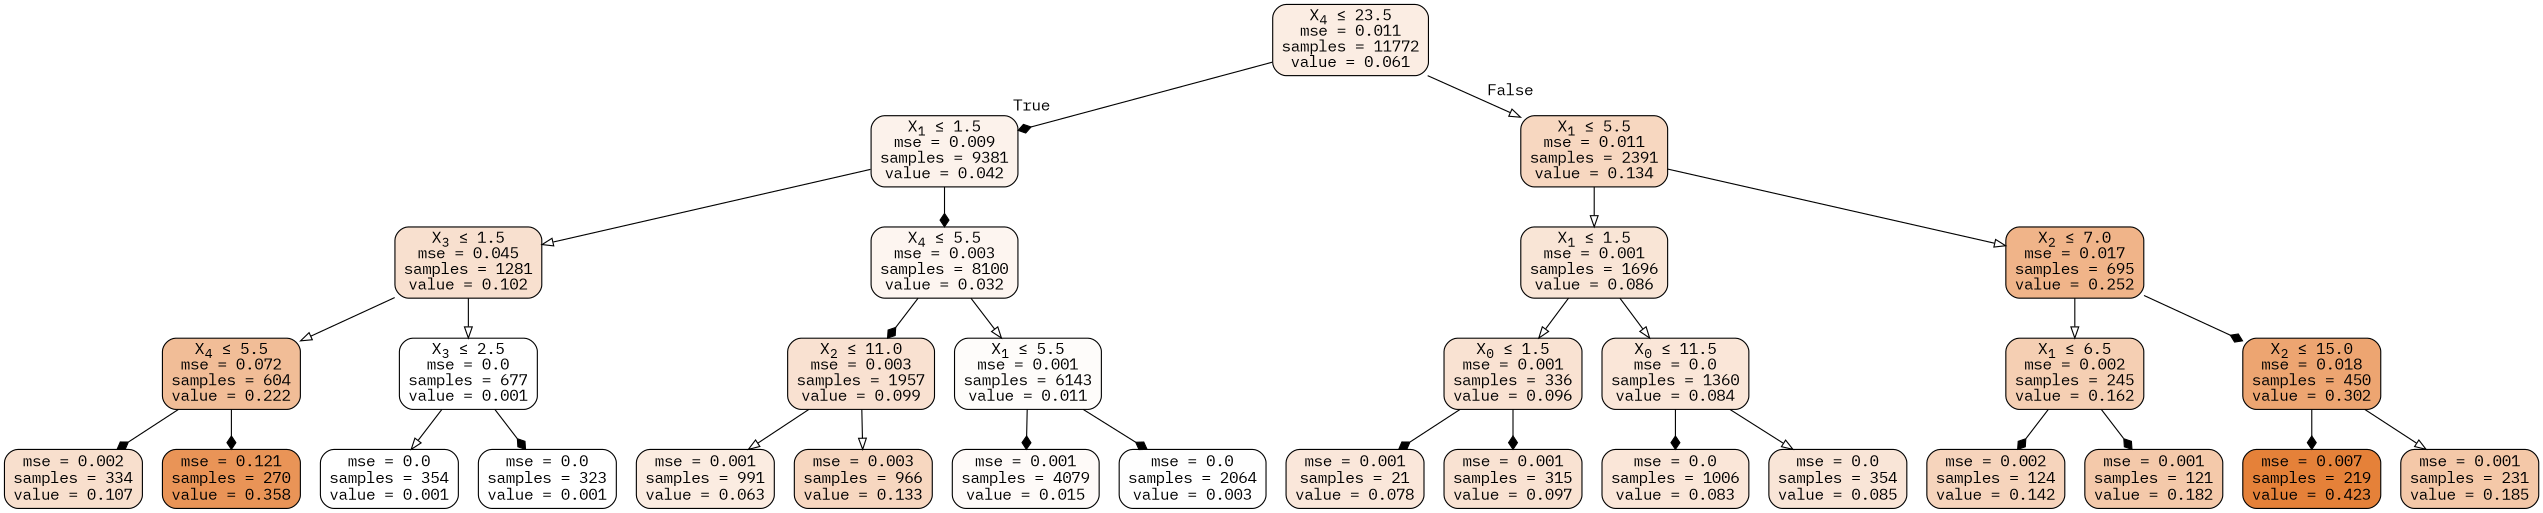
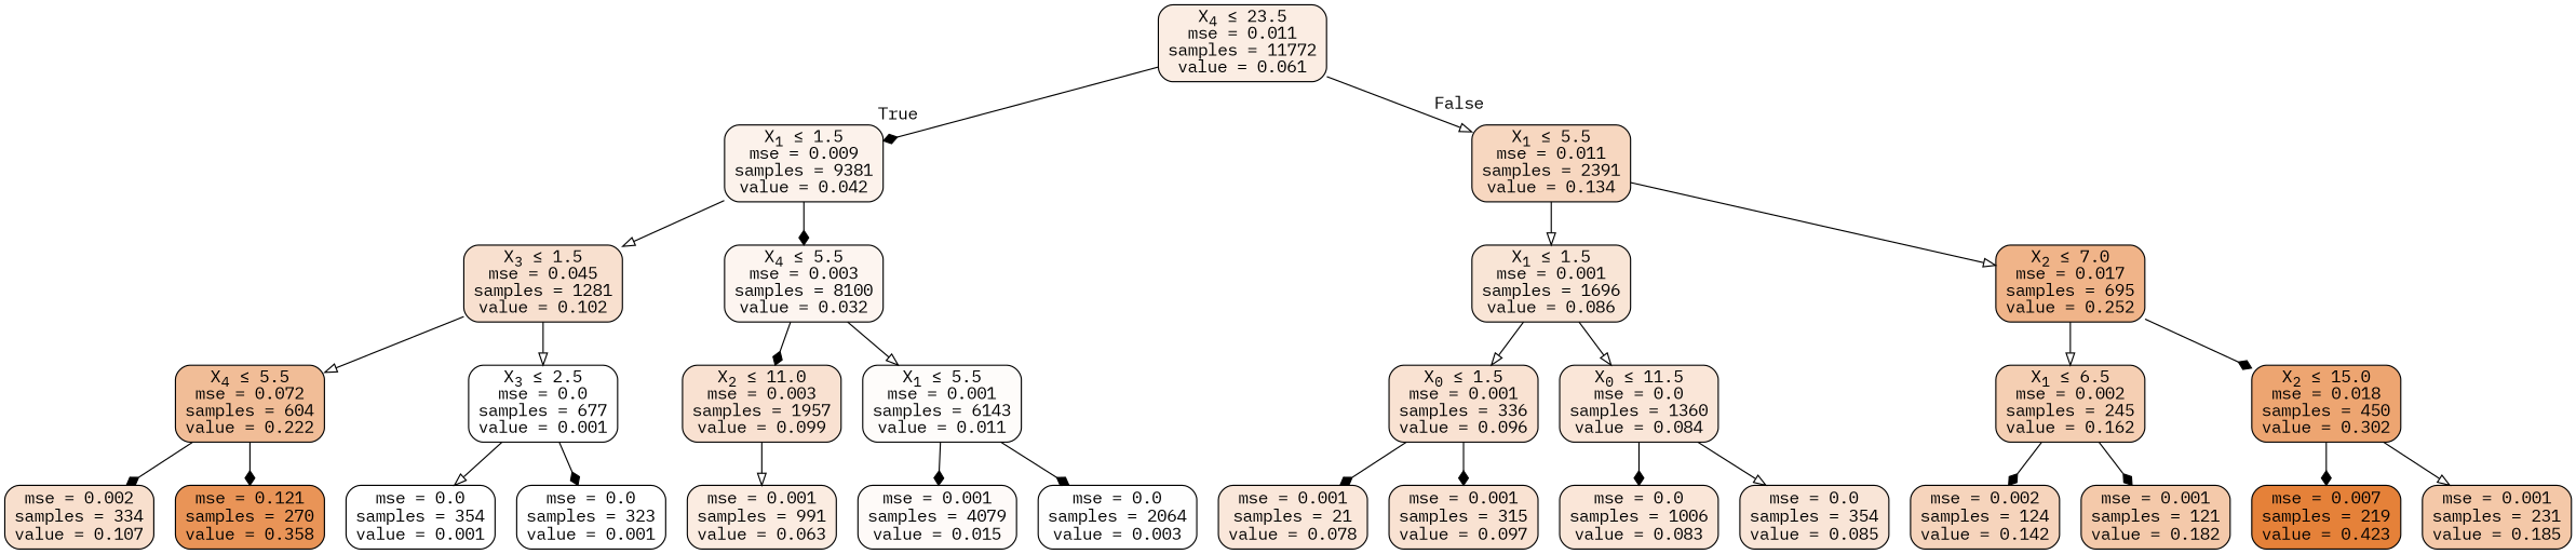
  digraph {
    fontname="IBM Plex Mono"
    node [color=black fillcolor="#e5813900" fontname="IBM Plex Mono" shape=box style="filled, rounded"]
    edge [fontname="IBM Plex Mono" arrowhead=diamond]
    n1 [fillcolor="#e5813924" label=<X<SUB>4</SUB> &le; 23.5<br/>mse = 0.011<br/>samples = 11772<br/>value = 0.061>]
    n2 [fillcolor="#e5813919" label=<X<SUB>1</SUB> &le; 1.5<br/>mse = 0.009<br/>samples = 9381<br/>value = 0.042>]
    n3 [fillcolor="#e5813951" label=<X<SUB>1</SUB> &le; 5.5<br/>mse = 0.011<br/>samples = 2391<br/>value = 0.134>]
    n4 [fillcolor="#e581393d" label=<X<SUB>3</SUB> &le; 1.5<br/>mse = 0.045<br/>samples = 1281<br/>value = 0.102>]
    n5 [fillcolor="#e5813913" label=<X<SUB>4</SUB> &le; 5.5<br/>mse = 0.003<br/>samples = 8100<br/>value = 0.032>]
    n6 [fillcolor="#e5813985" label=<X<SUB>4</SUB> &le; 5.5<br/>mse = 0.072<br/>samples = 604<br/>value = 0.222>]
    n7 [label=<X<SUB>3</SUB> &le; 2.5<br/>mse = 0.0<br/>samples = 677<br/>value = 0.001>]
    n8 [fillcolor="#e5813940" label=<mse = 0.002<br/>samples = 334<br/>value = 0.107>]
    n9 [fillcolor="#e58139d8" label=<mse = 0.121<br/>samples = 270<br/>value = 0.358>]
    n10 [label=<mse = 0.0<br/>samples = 354<br/>value = 0.001>]
    n11 [label=<mse = 0.0<br/>samples = 323<br/>value = 0.001>]
    n12 [fillcolor="#e581393b" label=<X<SUB>2</SUB> &le; 11.0<br/>mse = 0.003<br/>samples = 1957<br/>value = 0.099>]
    n13 [fillcolor="#e5813906" label=<X<SUB>1</SUB> &le; 5.5<br/>mse = 0.001<br/>samples = 6143<br/>value = 0.011>]
    n14 [fillcolor="#e5813926" label=<mse = 0.001<br/>samples = 991<br/>value = 0.063>]
-   n15 [fillcolor="#e5813950" label=<mse = 0.003<br/>samples = 966<br/>value = 0.133>]
    n16 [fillcolor="#e5813909" label=<mse = 0.001<br/>samples = 4079<br/>value = 0.015>]
    n17 [fillcolor="#e5813901" label=<mse = 0.0<br/>samples = 2064<br/>value = 0.003>]
    n18 [fillcolor="#e5813934" label=<X<SUB>1</SUB> &le; 1.5<br/>mse = 0.001<br/>samples = 1696<br/>value = 0.086>]
    n19 [fillcolor="#e5813997" label=<X<SUB>2</SUB> &le; 7.0<br/>mse = 0.017<br/>samples = 695<br/>value = 0.252>]
    n20 [fillcolor="#e581393a" label=<X<SUB>0</SUB> &le; 1.5<br/>mse = 0.001<br/>samples = 336<br/>value = 0.096>]
    n21 [fillcolor="#e5813932" label=<X<SUB>0</SUB> &le; 11.5<br/>mse = 0.0<br/>samples = 1360<br/>value = 0.084>]
    n22 [fillcolor="#e581392f" label=<mse = 0.001<br/>samples = 21<br/>value = 0.078>]
    n23 [fillcolor="#e581393a" label=<mse = 0.001<br/>samples = 315<br/>value = 0.097>]
    n24 [fillcolor="#e5813932" label=<mse = 0.0<br/>samples = 1006<br/>value = 0.083>]
    n25 [fillcolor="#e5813933" label=<mse = 0.0<br/>samples = 354<br/>value = 0.085>]
    n26 [fillcolor="#e5813961" label=<X<SUB>1</SUB> &le; 6.5<br/>mse = 0.002<br/>samples = 245<br/>value = 0.162>]
    n27 [fillcolor="#e58139b6" label=<X<SUB>2</SUB> &le; 15.0<br/>mse = 0.018<br/>samples = 450<br/>value = 0.302>]
    n28 [fillcolor="#e5813956" label=<mse = 0.002<br/>samples = 124<br/>value = 0.142>]
    n29 [fillcolor="#e581396d" label=<mse = 0.001<br/>samples = 121<br/>value = 0.182>]
    n30 [fillcolor="#e58139ff" label=<mse = 0.007<br/>samples = 219<br/>value = 0.423>]
    n31 [fillcolor="#e581396f" label=<mse = 0.001<br/>samples = 231<br/>value = 0.185>]
    n1 -> n2 [headlabel=True labelangle=45 labeldistance=2.5]
    n1 -> n3 [headlabel=False labelangle=-45 labeldistance=2.5 arrowhead=onormal]
    n2 -> n4 [arrowhead=onormal]
    n2 -> n5
    n3 -> n18 [arrowhead=onormal]
    n3 -> n19 [arrowhead=onormal]
    n4 -> n6 [arrowhead=onormal]
    n4 -> n7 [arrowhead=onormal]
    n5 -> n12
    n5 -> n13 [arrowhead=onormal]
    n6 -> n8
    n6 -> n9
    n7 -> n10 [arrowhead=onormal]
    n7 -> n11
    n12 -> n14 [arrowhead=onormal]
-   n12 -> n15 [arrowhead=onormal]
    n13 -> n16
    n13 -> n17
    n18 -> n20 [arrowhead=onormal]
    n18 -> n21 [arrowhead=onormal]
    n19 -> n26 [arrowhead=onormal]
    n19 -> n27
    n20 -> n22
    n20 -> n23
    n21 -> n24
    n21 -> n25 [arrowhead=onormal]
    n26 -> n28
    n26 -> n29
    n27 -> n30
    n27 -> n31 [arrowhead=onormal]
  }
